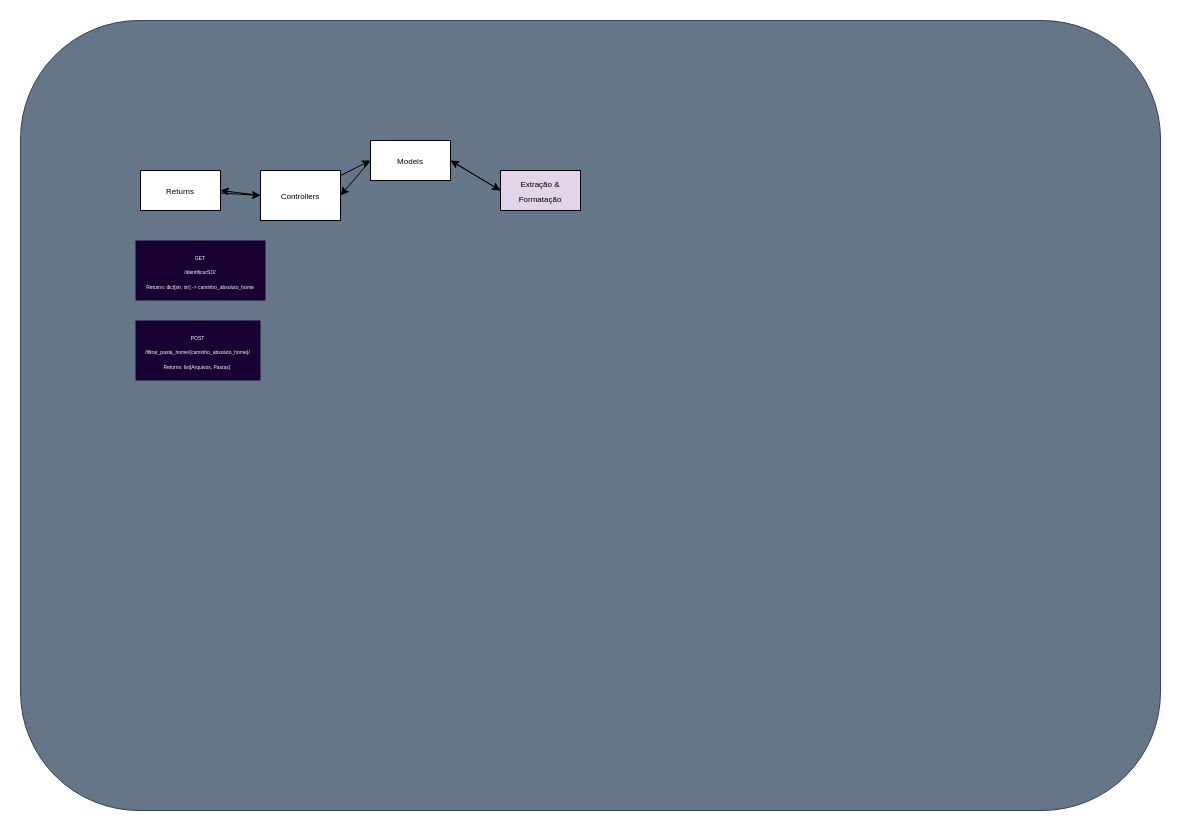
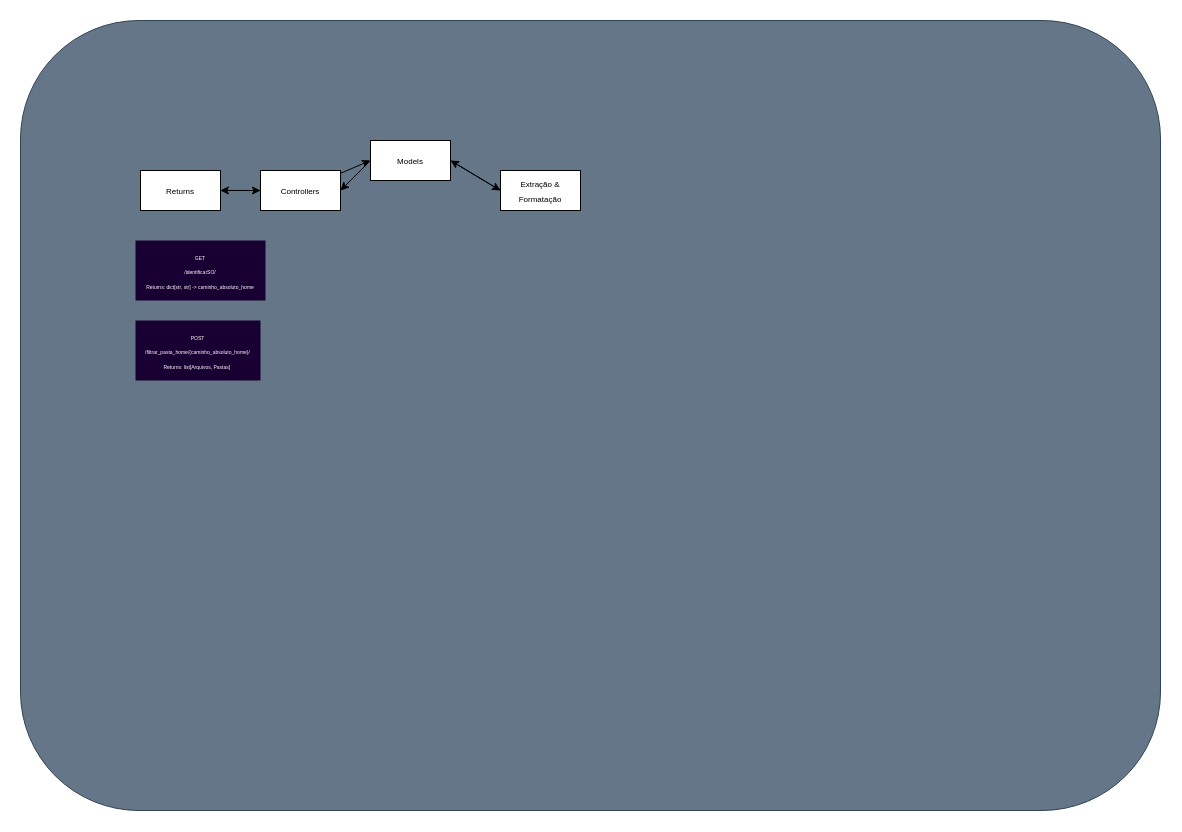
  <mxCell id="0" />
  <mxCell id="1" parent="0" />
  <mxCell id="2" value="" style="rounded=1;whiteSpace=wrap;html=1;fillColor=#647687;fontColor=#ffffff;strokeColor=#314354;" parent="1" vertex="1"><mxGeometry y="20" width="1140" height="790" as="geometry" x="20" /></mxCell>
  <mxCell id="3" value="&lt;font style=&quot;font-size: 5px; color: rgb(255, 255, 255);&quot;&gt;GET&lt;/font&gt;&lt;div&gt;&lt;font style=&quot;font-size: 5px; color: rgb(255, 255, 255);&quot;&gt;/identificarSO/&lt;/font&gt;&lt;div&gt;&lt;font style=&quot;font-size: 5px; color: rgb(255, 255, 255);&quot;&gt;Returns: dict[str, str] -&amp;gt; caminho_absoluto_home&lt;/font&gt;&lt;/div&gt;&lt;/div&gt;" style="text;html=1;align=center;verticalAlign=middle;whiteSpace=wrap;rounded=0;glass=0;shadow=0;fillColor=#190033;fontColor=#FFFFFF;" parent="1" vertex="1"><mxGeometry x="135" y="240" width="130" height="60" as="geometry" /></mxCell>
  <mxCell id="4" style="edgeStyle=none;html=1;entryX=1;entryY=0.5;entryDx=0;entryDy=0;exitX=0;exitY=0.5;exitDx=0;exitDy=0;" parent="1" source="5" target="10" edge="1"><mxGeometry relative="1" as="geometry"><mxPoint x="380" y="200" as="targetPoint" /></mxGeometry></mxCell>
- <mxCell id="5" value="&lt;font style=&quot;font-size: 8px;&quot;&gt;Extração &amp;amp;&lt;/font&gt;&lt;div&gt;&lt;font style=&quot;font-size: 8px;&quot;&gt;Formatação&lt;/font&gt;&lt;/div&gt;" style="rounded=0;whiteSpace=wrap;html=1;fillColor=#e1d5e7;" parent="1" vertex="1"><mxGeometry x="500" y="170" width="80" height="40" as="geometry" /></mxCell>
+ <mxCell id="5" value="&lt;font style=&quot;font-size: 8px;&quot;&gt;Extração &amp;amp;&lt;/font&gt;&lt;div&gt;&lt;font style=&quot;font-size: 8px;&quot;&gt;Formatação&lt;/font&gt;&lt;/div&gt;" style="rounded=0;whiteSpace=wrap;html=1;" parent="1" vertex="1"><mxGeometry x="500" y="170" width="80" height="40" as="geometry" /></mxCell>
  <mxCell id="6" style="edgeStyle=none;html=1;entryX=0;entryY=0.5;entryDx=0;entryDy=0;" parent="1" source="8" target="10" edge="1"><mxGeometry relative="1" as="geometry" /></mxCell>
  <mxCell id="7" style="edgeStyle=none;html=1;exitX=0;exitY=0.5;exitDx=0;exitDy=0;entryX=0.998;entryY=0.498;entryDx=0;entryDy=0;entryPerimeter=0;" parent="1" source="8" target="13" edge="1"><mxGeometry relative="1" as="geometry"><mxPoint x="140.011" y="270" as="targetPoint" /><mxPoint x="120" y="210" as="sourcePoint" /><Array as="points" /></mxGeometry></mxCell>
- <mxCell id="8" value="&lt;font style=&quot;font-size: 8px;&quot;&gt;Controllers&lt;/font&gt;" style="rounded=0;whiteSpace=wrap;html=1;" parent="1" vertex="1"><mxGeometry x="260" y="170" width="80" height="50" as="geometry" /></mxCell>
+ <mxCell id="8" value="&lt;font style=&quot;font-size: 8px;&quot;&gt;Controllers&lt;/font&gt;" style="rounded=0;whiteSpace=wrap;html=1;" parent="1" vertex="1"><mxGeometry x="260" y="170" width="80" height="40" as="geometry" /></mxCell>
  <mxCell id="9" style="edgeStyle=none;html=1;exitX=0;exitY=0.5;exitDx=0;exitDy=0;entryX=1;entryY=0.5;entryDx=0;entryDy=0;" parent="1" source="10" target="8" edge="1"><mxGeometry relative="1" as="geometry" /></mxCell>
  <mxCell id="10" value="&lt;font style=&quot;font-size: 8px;&quot;&gt;Models&lt;/font&gt;" style="rounded=0;whiteSpace=wrap;html=1;" parent="1" vertex="1"><mxGeometry x="370" y="140" width="80" height="40" as="geometry" /></mxCell>
  <mxCell id="11" style="edgeStyle=none;html=1;entryX=0;entryY=0.5;entryDx=0;entryDy=0;exitX=1;exitY=0.5;exitDx=0;exitDy=0;" parent="1" source="10" target="5" edge="1"><mxGeometry relative="1" as="geometry" /></mxCell>
  <mxCell id="12" style="edgeStyle=none;html=1;entryX=0;entryY=0.5;entryDx=0;entryDy=0;" parent="1" source="13" target="8" edge="1"><mxGeometry relative="1" as="geometry" /></mxCell>
  <mxCell id="13" value="&lt;font style=&quot;font-size: 8px;&quot;&gt;Returns&lt;/font&gt;" style="rounded=0;whiteSpace=wrap;html=1;" parent="1" vertex="1"><mxGeometry x="140" y="170" width="80" height="40" as="geometry" /></mxCell>
  <mxCell id="14" value="&lt;div&gt;&lt;font style=&quot;font-size: 5px; color: rgb(255, 255, 255);&quot;&gt;POST&lt;/font&gt;&lt;/div&gt;&lt;div&gt;&lt;font style=&quot;font-size: 5px; color: rgb(255, 255, 255);&quot;&gt;/filtrar_pasta_home/{caminho_absoluto_home}/&lt;/font&gt;&lt;/div&gt;&lt;div&gt;&lt;font style=&quot;font-size: 5px; color: rgb(255, 255, 255);&quot;&gt;Returns: list[Arquivos, Pastas]&amp;nbsp;&lt;/font&gt;&lt;/div&gt;" style="text;html=1;align=center;verticalAlign=middle;whiteSpace=wrap;rounded=0;glass=0;shadow=0;fillColor=#190033;fontColor=#FFFFFF;" parent="1" vertex="1"><mxGeometry x="135" y="320" width="125" height="60" as="geometry" /></mxCell>
